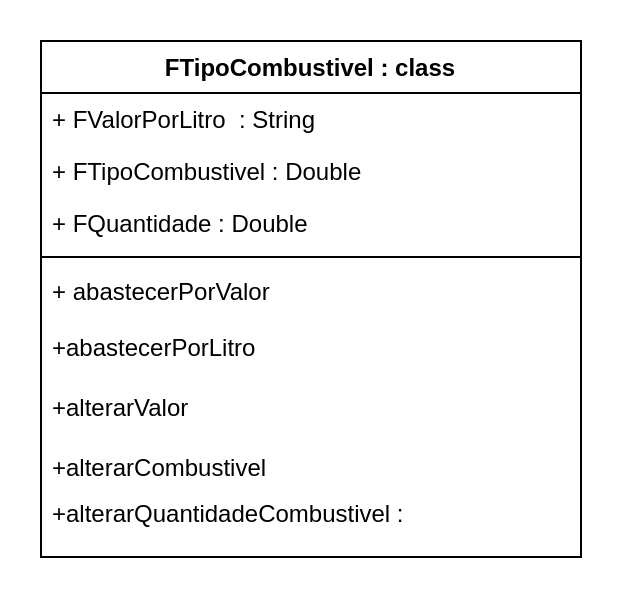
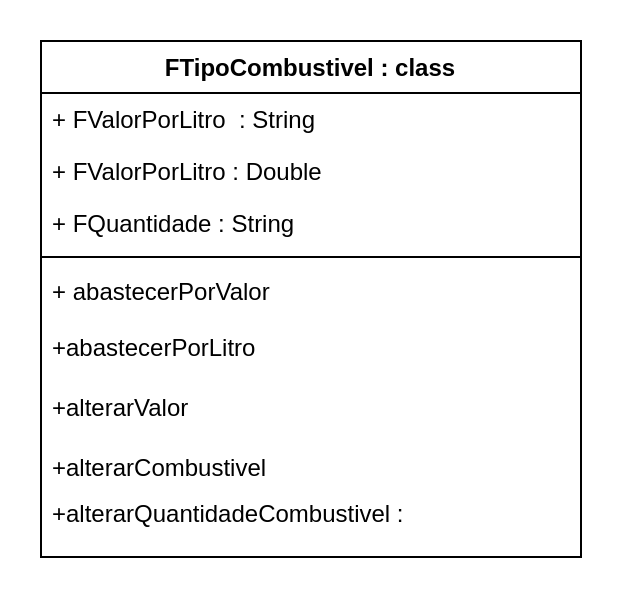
  <mxCell id="0" />
  <mxCell id="1" parent="0" />
  <mxCell id="2" value="FTipoCombustivel : class&#10;" style="swimlane;fontStyle=1;align=center;verticalAlign=top;childLayout=stackLayout;horizontal=1;startSize=26;horizontalStack=0;resizeParent=1;resizeParentMax=0;resizeLast=0;collapsible=1;marginBottom=0;" vertex="1" parent="1"><mxGeometry x="20" y="20" width="270" height="258" as="geometry" /></mxCell>
  <mxCell id="3" value="+ FValorPorLitro  : String" style="text;strokeColor=none;fillColor=none;align=left;verticalAlign=top;spacingLeft=4;spacingRight=4;overflow=hidden;rotatable=0;points=[[0,0.5],[1,0.5]];portConstraint=eastwest;" vertex="1" parent="2"><mxGeometry y="26" width="270" height="26" as="geometry" /></mxCell>
- <mxCell id="4" value="+ FTipoCombustivel : Double" style="text;strokeColor=none;fillColor=none;align=left;verticalAlign=top;spacingLeft=4;spacingRight=4;overflow=hidden;rotatable=0;points=[[0,0.5],[1,0.5]];portConstraint=eastwest;" vertex="1" parent="2"><mxGeometry y="52" width="270" height="26" as="geometry" /></mxCell>
- <mxCell id="5" value="+ FQuantidade : Double" style="text;strokeColor=none;fillColor=none;align=left;verticalAlign=top;spacingLeft=4;spacingRight=4;overflow=hidden;rotatable=0;points=[[0,0.5],[1,0.5]];portConstraint=eastwest;" vertex="1" parent="2"><mxGeometry y="78" width="270" height="26" as="geometry" /></mxCell>
+ <mxCell id="4" value="+ FValorPorLitro : Double" style="text;strokeColor=none;fillColor=none;align=left;verticalAlign=top;spacingLeft=4;spacingRight=4;overflow=hidden;rotatable=0;points=[[0,0.5],[1,0.5]];portConstraint=eastwest;" vertex="1" parent="2"><mxGeometry y="52" width="270" height="26" as="geometry" /></mxCell>
+ <mxCell id="5" value="+ FQuantidade : String" style="text;strokeColor=none;fillColor=none;align=left;verticalAlign=top;spacingLeft=4;spacingRight=4;overflow=hidden;rotatable=0;points=[[0,0.5],[1,0.5]];portConstraint=eastwest;" vertex="1" parent="2"><mxGeometry y="78" width="270" height="26" as="geometry" /></mxCell>
  <mxCell id="6" value="" style="line;strokeWidth=1;fillColor=none;align=left;verticalAlign=middle;spacingTop=-1;spacingLeft=3;spacingRight=3;rotatable=0;labelPosition=right;points=[];portConstraint=eastwest;strokeColor=inherit;" vertex="1" parent="2"><mxGeometry y="104" width="270" height="8" as="geometry" /></mxCell>
  <mxCell id="7" value="+ abastecerPorValor " style="text;strokeColor=none;fillColor=none;align=left;verticalAlign=top;spacingLeft=4;spacingRight=4;overflow=hidden;rotatable=0;points=[[0,0.5],[1,0.5]];portConstraint=eastwest;" vertex="1" parent="2"><mxGeometry y="112" width="270" height="26" as="geometry" /></mxCell>
  <mxCell id="8" value="+abastecerPorLitro" style="text;strokeColor=none;fillColor=none;align=left;verticalAlign=middle;spacingLeft=4;spacingRight=4;overflow=hidden;points=[[0,0.5],[1,0.5]];portConstraint=eastwest;rotatable=0;" vertex="1" parent="2"><mxGeometry y="138" width="270" height="30" as="geometry" /></mxCell>
  <mxCell id="9" value="+alterarValor" style="text;strokeColor=none;fillColor=none;align=left;verticalAlign=middle;spacingLeft=4;spacingRight=4;overflow=hidden;points=[[0,0.5],[1,0.5]];portConstraint=eastwest;rotatable=0;" vertex="1" parent="2"><mxGeometry y="168" width="270" height="30" as="geometry" /></mxCell>
  <mxCell id="10" value="+alterarCombustivel" style="text;strokeColor=none;fillColor=none;align=left;verticalAlign=middle;spacingLeft=4;spacingRight=4;overflow=hidden;points=[[0,0.5],[1,0.5]];portConstraint=eastwest;rotatable=0;" vertex="1" parent="2"><mxGeometry y="198" width="270" height="30" as="geometry" /></mxCell>
  <mxCell id="11" value="+alterarQuantidadeCombustivel :&#10;" style="text;strokeColor=none;fillColor=none;align=left;verticalAlign=middle;spacingLeft=4;spacingRight=4;overflow=hidden;points=[[0,0.5],[1,0.5]];portConstraint=eastwest;rotatable=0;" vertex="1" parent="2"><mxGeometry y="228" width="270" height="30" as="geometry" /></mxCell>
